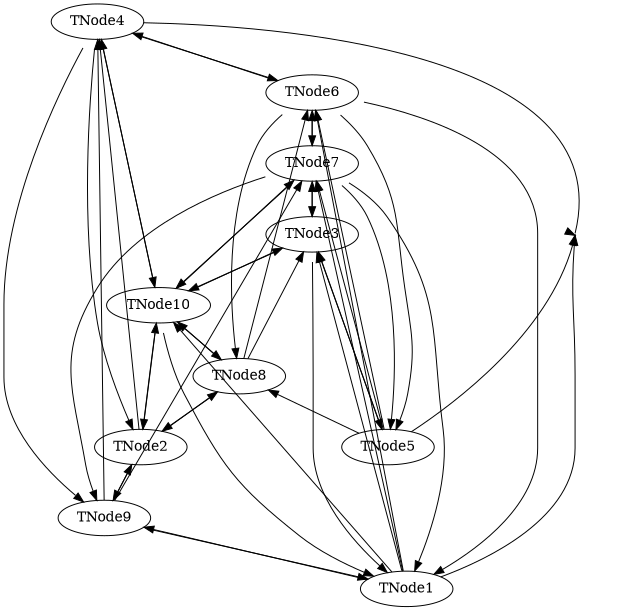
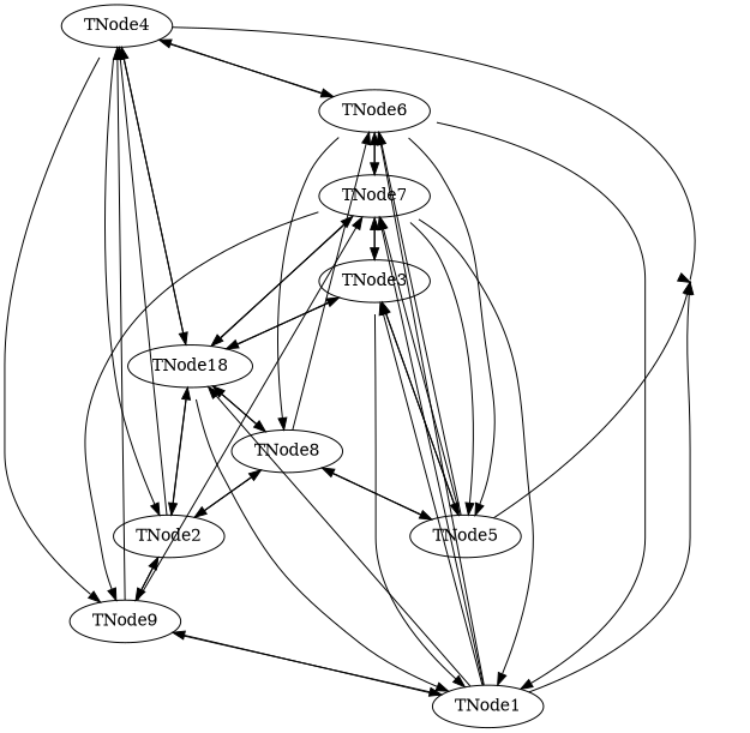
  digraph {
    concentrate=true
    TNode4
    TNode6
-   TNode10
+   TNode10 [label=TNode18]
    TNode2
    TNode9
    TNode5
    TNode1
    TNode8
    TNode7
    TNode3
    TNode4 -> TNode6
    TNode4 -> TNode10
    TNode4 -> TNode2
    TNode4 -> TNode9
    TNode6 -> TNode4
    TNode6 -> TNode5
    TNode6 -> TNode1
    TNode6 -> TNode8
    TNode6 -> TNode7
    TNode10 -> TNode4
    TNode10 -> TNode2
    TNode10 -> TNode1
    TNode10 -> TNode8
    TNode10 -> TNode7
    TNode10 -> TNode3
    TNode2 -> TNode4
    TNode2 -> TNode10
    TNode2 -> TNode9
    TNode2 -> TNode8
    TNode9 -> TNode4
    TNode9 -> TNode2
    TNode9 -> TNode1
    TNode9 -> TNode7
    TNode5 -> TNode4
    TNode5 -> TNode6
    TNode5 -> TNode8
    TNode5 -> TNode7
    TNode5 -> TNode3
    TNode1 -> TNode4
    TNode1 -> TNode6
    TNode1 -> TNode10
    TNode1 -> TNode9
    TNode1 -> TNode7
    TNode1 -> TNode3
    TNode8 -> TNode6
    TNode8 -> TNode10
    TNode8 -> TNode2
-   TNode8 -> TNode3
+   TNode8 -> TNode5
    TNode7 -> TNode6
    TNode7 -> TNode10
    TNode7 -> TNode9
    TNode7 -> TNode5
    TNode7 -> TNode1
    TNode7 -> TNode3
    TNode3 -> TNode10
    TNode3 -> TNode5
    TNode3 -> TNode1
    TNode3 -> TNode7
  }
